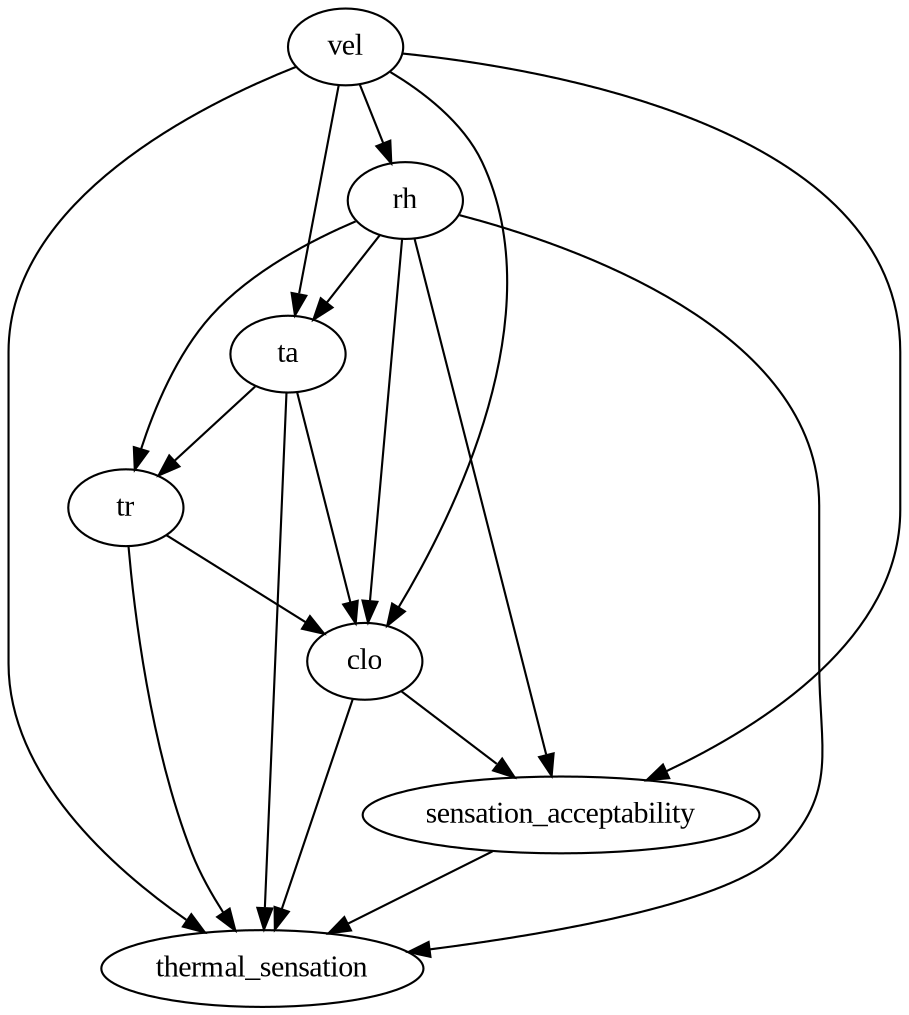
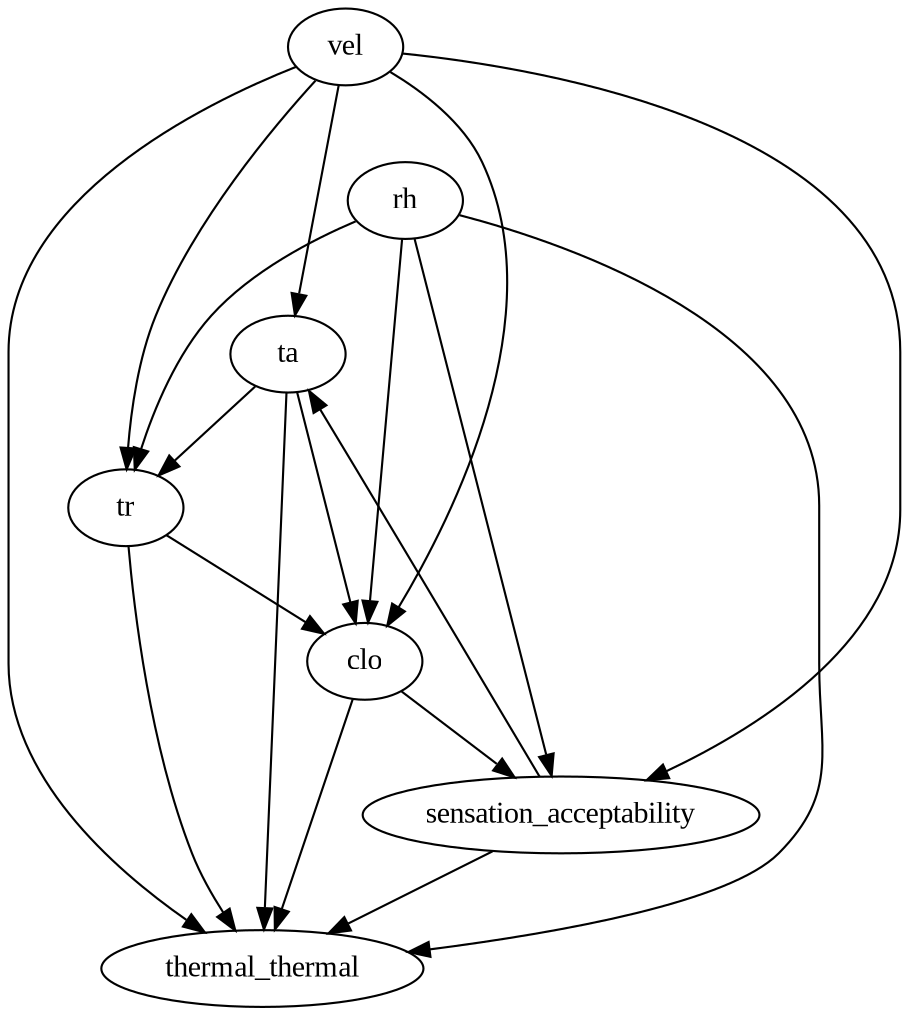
  digraph {
    fontname="Liberation Serif"
    node [fontname="Liberation Serif"]
    edge [fontname="Liberation Serif"]
    ta
    tr
    clo
-   thermal_sensation
+   thermal_sensation [label=thermal_thermal]
    n5 [label=sensation_acceptability]
    vel
    rh
    ta -> tr
    ta -> clo
    ta -> thermal_sensation
    tr -> clo
    tr -> thermal_sensation
    clo -> thermal_sensation
    clo -> n5
    n5 -> thermal_sensation
    vel -> ta
-   vel -> rh
+   vel -> tr
    vel -> clo
    vel -> thermal_sensation
    vel -> n5
-   rh -> ta
+   n5 -> ta
    rh -> tr
    rh -> clo
    rh -> thermal_sensation
    rh -> n5
  }
